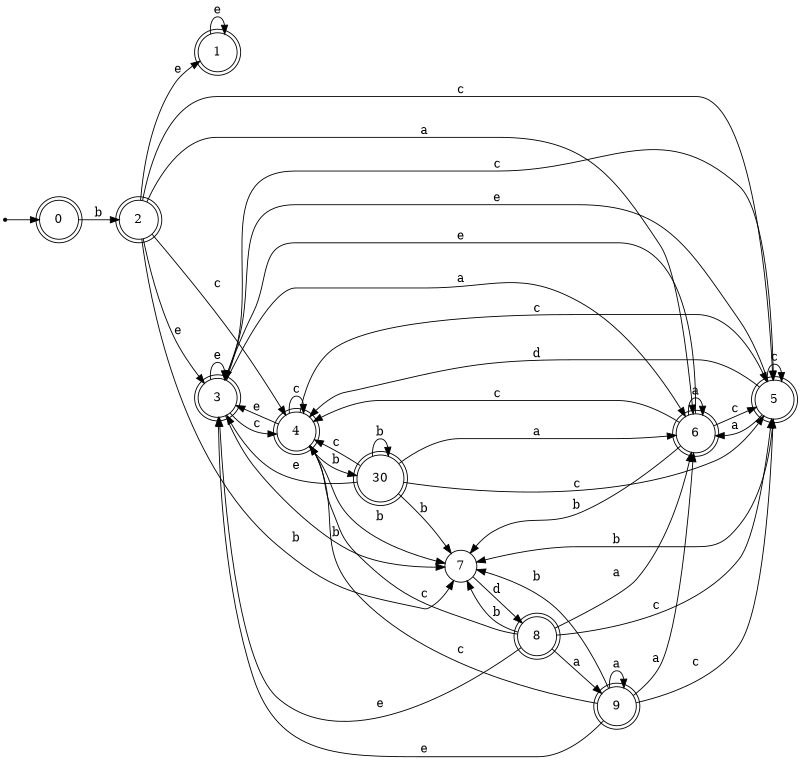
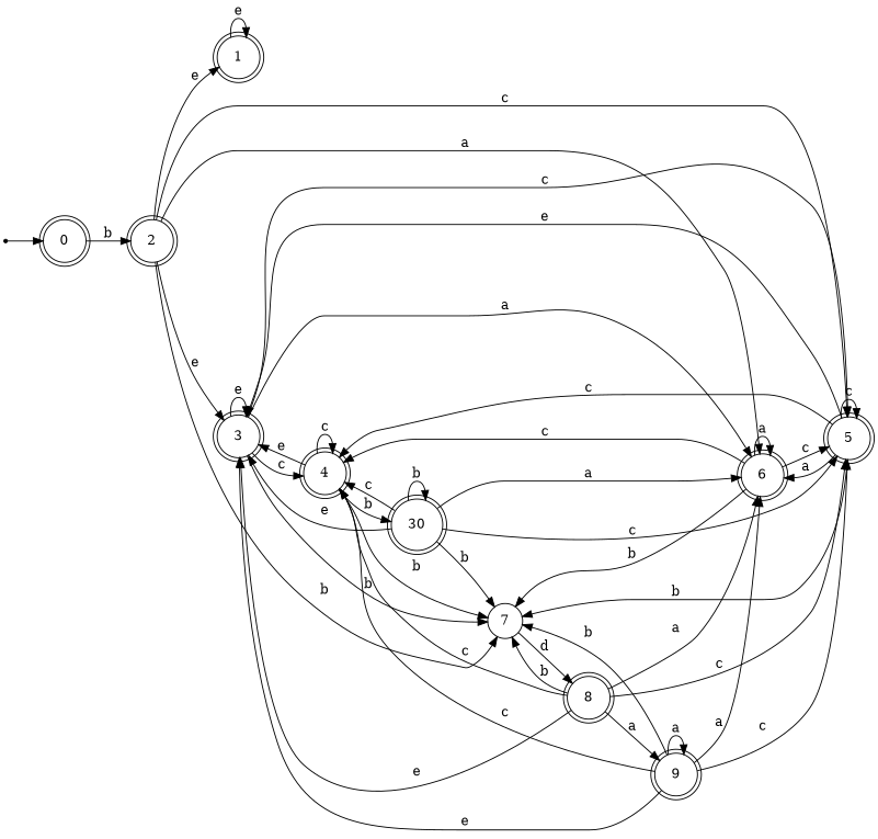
  digraph {
    rankdir=LR
    node [shape=doublecircle]
    dummy0 [shape=point]
    0
    2
    1
    3
    4
    5
    6
    7 [shape=circle]
    n10 [label=30]
    8
    9
    dummy0 -> 0
    0 -> 2 [label=b]
    2 -> 1 [label=e]
    2 -> 3 [label=e]
-   2 -> 4 [label=c]
    2 -> 5 [label=c]
    2 -> 6 [label=a]
    2 -> 7 [label=b]
    1 -> 1 [label=e]
    3 -> 3 [label=e]
    3 -> 4 [label=c]
    3 -> 5 [label=c]
    3 -> 6 [label=a]
    3 -> 7 [label=b]
    4 -> 3 [label=e]
    4 -> 4 [label=c]
-   4 -> 5 [label=c]
    4 -> 7 [label=b]
    4 -> n10 [label=b]
    5 -> 3 [label=e]
-   5 -> 4 [label=d]
+   5 -> 4 [label=c]
    5 -> 5 [label=c]
    5 -> 6 [label=a]
    5 -> 7 [label=b]
-   6 -> 3 [label=e]
    6 -> 4 [label=c]
    6 -> 5 [label=c]
    6 -> 6 [label=a]
    6 -> 7 [label=b]
    7 -> 8 [label=d]
    n10 -> 3 [label=e]
    n10 -> 4 [label=c]
    n10 -> 5 [label=c]
    n10 -> 6 [label=a]
    n10 -> 7 [label=b]
    n10 -> n10 [label=b]
    8 -> 3 [label=e]
    8 -> 4 [label=c]
    8 -> 5 [label=c]
    8 -> 6 [label=a]
    8 -> 7 [label=b]
    8 -> 9 [label=a]
    9 -> 3 [label=e]
    9 -> 4 [label=c]
    9 -> 5 [label=c]
    9 -> 6 [label=a]
    9 -> 7 [label=b]
    9 -> 9 [label=a]
  }
